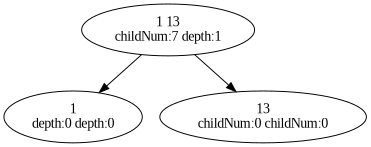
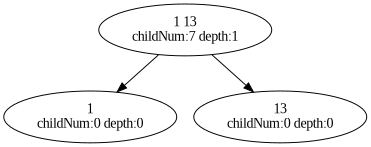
  digraph {
    fontname="Liberation Serif"
    node [fillcolor="#FFFFFF" fontname="Liberation Serif" style=filled]
    edge [fontname="Liberation Serif"]
    n1 [label="1 13\nchildNum:7 depth:1"]
-   n2 [label="1\ndepth:0 depth:0"]
-   n3 [label="13\nchildNum:0 childNum:0"]
+   n2 [label="1\nchildNum:0 depth:0"]
+   n3 [label="13\nchildNum:0 depth:0"]
    n1 -> n2
    n1 -> n3
  }
